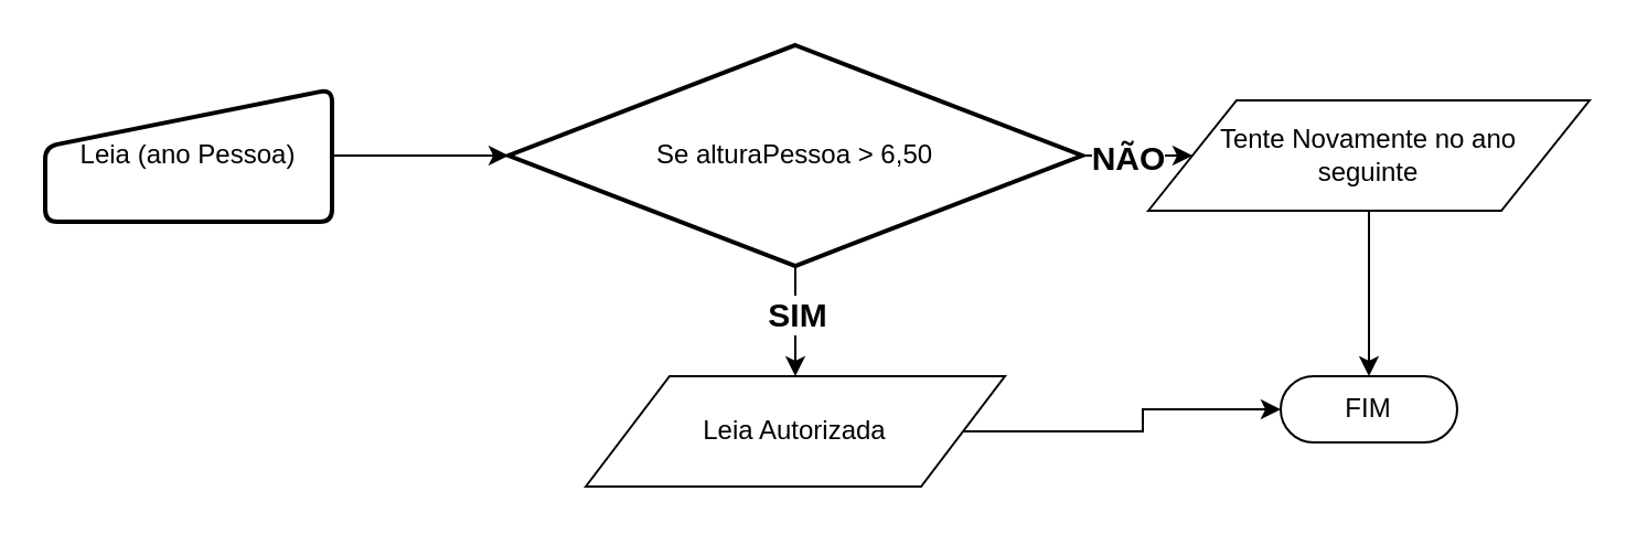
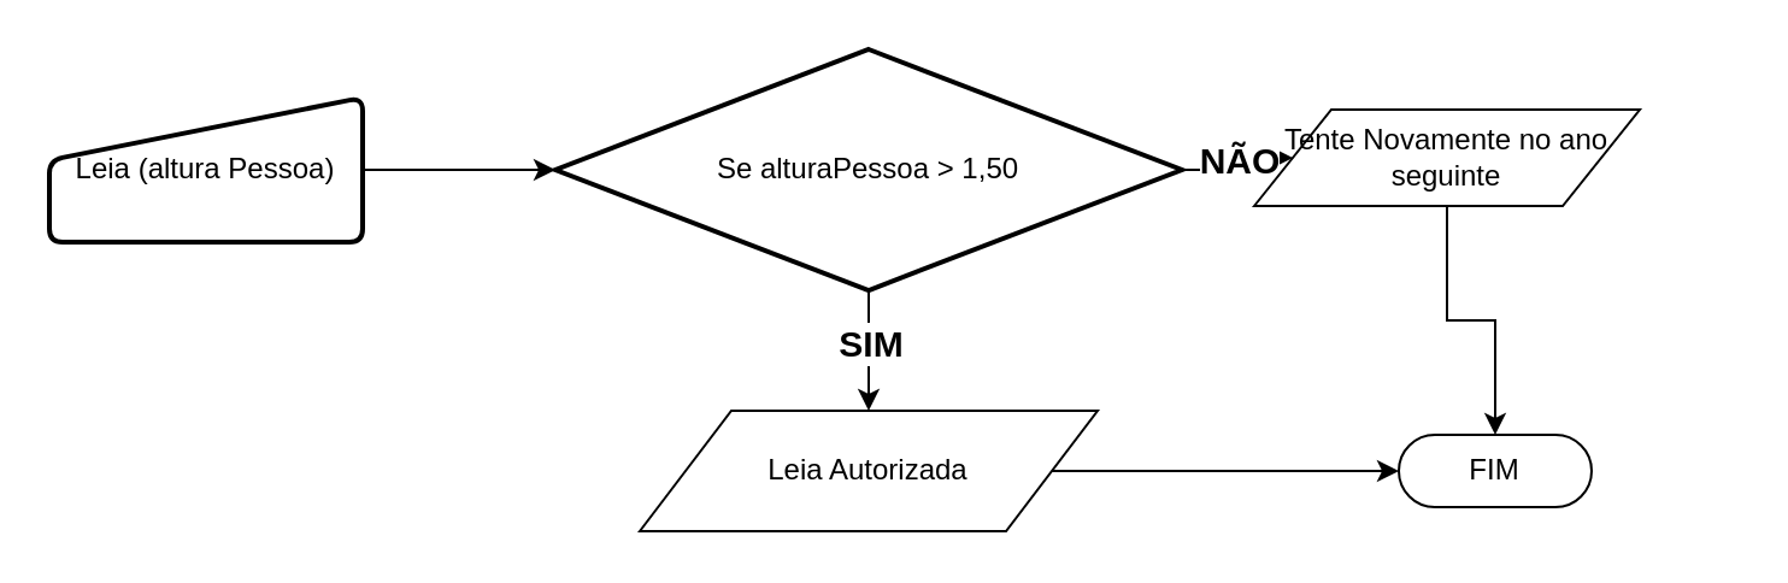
  <mxCell id="0" />
  <mxCell id="1" parent="0" />
- <mxCell id="2" value="FIM" style="html=1;dashed=0;whiteSpace=wrap;shape=mxgraph.dfd.start" vertex="1" parent="1"><mxGeometry x="580" y="170" width="80" height="30" as="geometry" /></mxCell>
+ <mxCell id="2" value="FIM" style="html=1;dashed=0;whiteSpace=wrap;shape=mxgraph.dfd.start" vertex="1" parent="1"><mxGeometry x="580" y="180" width="80" height="30" as="geometry" /></mxCell>
  <mxCell id="3" style="edgeStyle=orthogonalEdgeStyle;rounded=0;orthogonalLoop=1;jettySize=auto;html=1;" edge="1" parent="1" source="4" target="9"><mxGeometry relative="1" as="geometry" /></mxCell>
- <mxCell id="4" value="Leia (ano Pessoa)" style="html=1;strokeWidth=2;shape=manualInput;whiteSpace=wrap;rounded=1;size=26;arcSize=11;align=center;" vertex="1" parent="1"><mxGeometry x="20" y="40" width="130" height="60" as="geometry" /></mxCell>
+ <mxCell id="4" value="Leia (altura Pessoa)" style="html=1;strokeWidth=2;shape=manualInput;whiteSpace=wrap;rounded=1;size=26;arcSize=11;align=center;" vertex="1" parent="1"><mxGeometry x="20" y="40" width="130" height="60" as="geometry" /></mxCell>
  <mxCell id="5" style="edgeStyle=orthogonalEdgeStyle;rounded=0;orthogonalLoop=1;jettySize=auto;html=1;" edge="1" parent="1" source="9" target="11"><mxGeometry relative="1" as="geometry" /></mxCell>
  <mxCell id="6" value="&lt;b&gt;&lt;font style=&quot;font-size: 15px;&quot;&gt;SIM&lt;/font&gt;&lt;/b&gt;" style="edgeLabel;html=1;align=center;verticalAlign=middle;resizable=0;points=[];" connectable="0" vertex="1" parent="5"><mxGeometry x="-0.173" relative="1" as="geometry"><mxPoint as="offset" /></mxGeometry></mxCell>
  <mxCell id="7" style="edgeStyle=orthogonalEdgeStyle;rounded=0;orthogonalLoop=1;jettySize=auto;html=1;" edge="1" parent="1" source="9" target="13"><mxGeometry relative="1" as="geometry" /></mxCell>
  <mxCell id="8" value="&lt;b&gt;&lt;font style=&quot;font-size: 15px;&quot;&gt;NÃO&lt;/font&gt;&lt;/b&gt;" style="edgeLabel;html=1;align=center;verticalAlign=middle;resizable=0;points=[];" connectable="0" vertex="1" parent="7"><mxGeometry x="0.191" y="-3" relative="1" as="geometry"><mxPoint x="-2" y="-3" as="offset" /></mxGeometry></mxCell>
- <mxCell id="9" value="Se alturaPessoa &amp;gt; 6,50" style="strokeWidth=2;html=1;shape=mxgraph.flowchart.decision;whiteSpace=wrap;" vertex="1" parent="1"><mxGeometry x="230" y="20" width="260" height="100" as="geometry" /></mxCell>
+ <mxCell id="9" value="Se alturaPessoa &amp;gt; 1,50" style="strokeWidth=2;html=1;shape=mxgraph.flowchart.decision;whiteSpace=wrap;" vertex="1" parent="1"><mxGeometry x="230" y="20" width="260" height="100" as="geometry" /></mxCell>
  <mxCell id="10" style="edgeStyle=orthogonalEdgeStyle;rounded=0;orthogonalLoop=1;jettySize=auto;html=1;" edge="1" parent="1" source="11" target="2"><mxGeometry relative="1" as="geometry" /></mxCell>
  <mxCell id="11" value="Leia Autorizada" style="shape=parallelogram;perimeter=parallelogramPerimeter;whiteSpace=wrap;html=1;dashed=0;" vertex="1" parent="1"><mxGeometry x="265" y="170" width="190" height="50" as="geometry" /></mxCell>
  <mxCell id="12" style="edgeStyle=orthogonalEdgeStyle;rounded=0;orthogonalLoop=1;jettySize=auto;html=1;" edge="1" parent="1" source="13" target="2"><mxGeometry relative="1" as="geometry" /></mxCell>
- <mxCell id="13" value="Tente Novamente no ano&lt;div&gt;seguinte&lt;/div&gt;" style="shape=parallelogram;perimeter=parallelogramPerimeter;whiteSpace=wrap;html=1;dashed=0;" vertex="1" parent="1"><mxGeometry x="520" y="45" width="200" height="50" as="geometry" /></mxCell>
+ <mxCell id="13" value="Tente Novamente no ano&lt;div&gt;seguinte&lt;/div&gt;" style="shape=parallelogram;perimeter=parallelogramPerimeter;whiteSpace=wrap;html=1;dashed=0;" vertex="1" parent="1"><mxGeometry x="520" y="45" width="160" height="40" as="geometry" /></mxCell>
